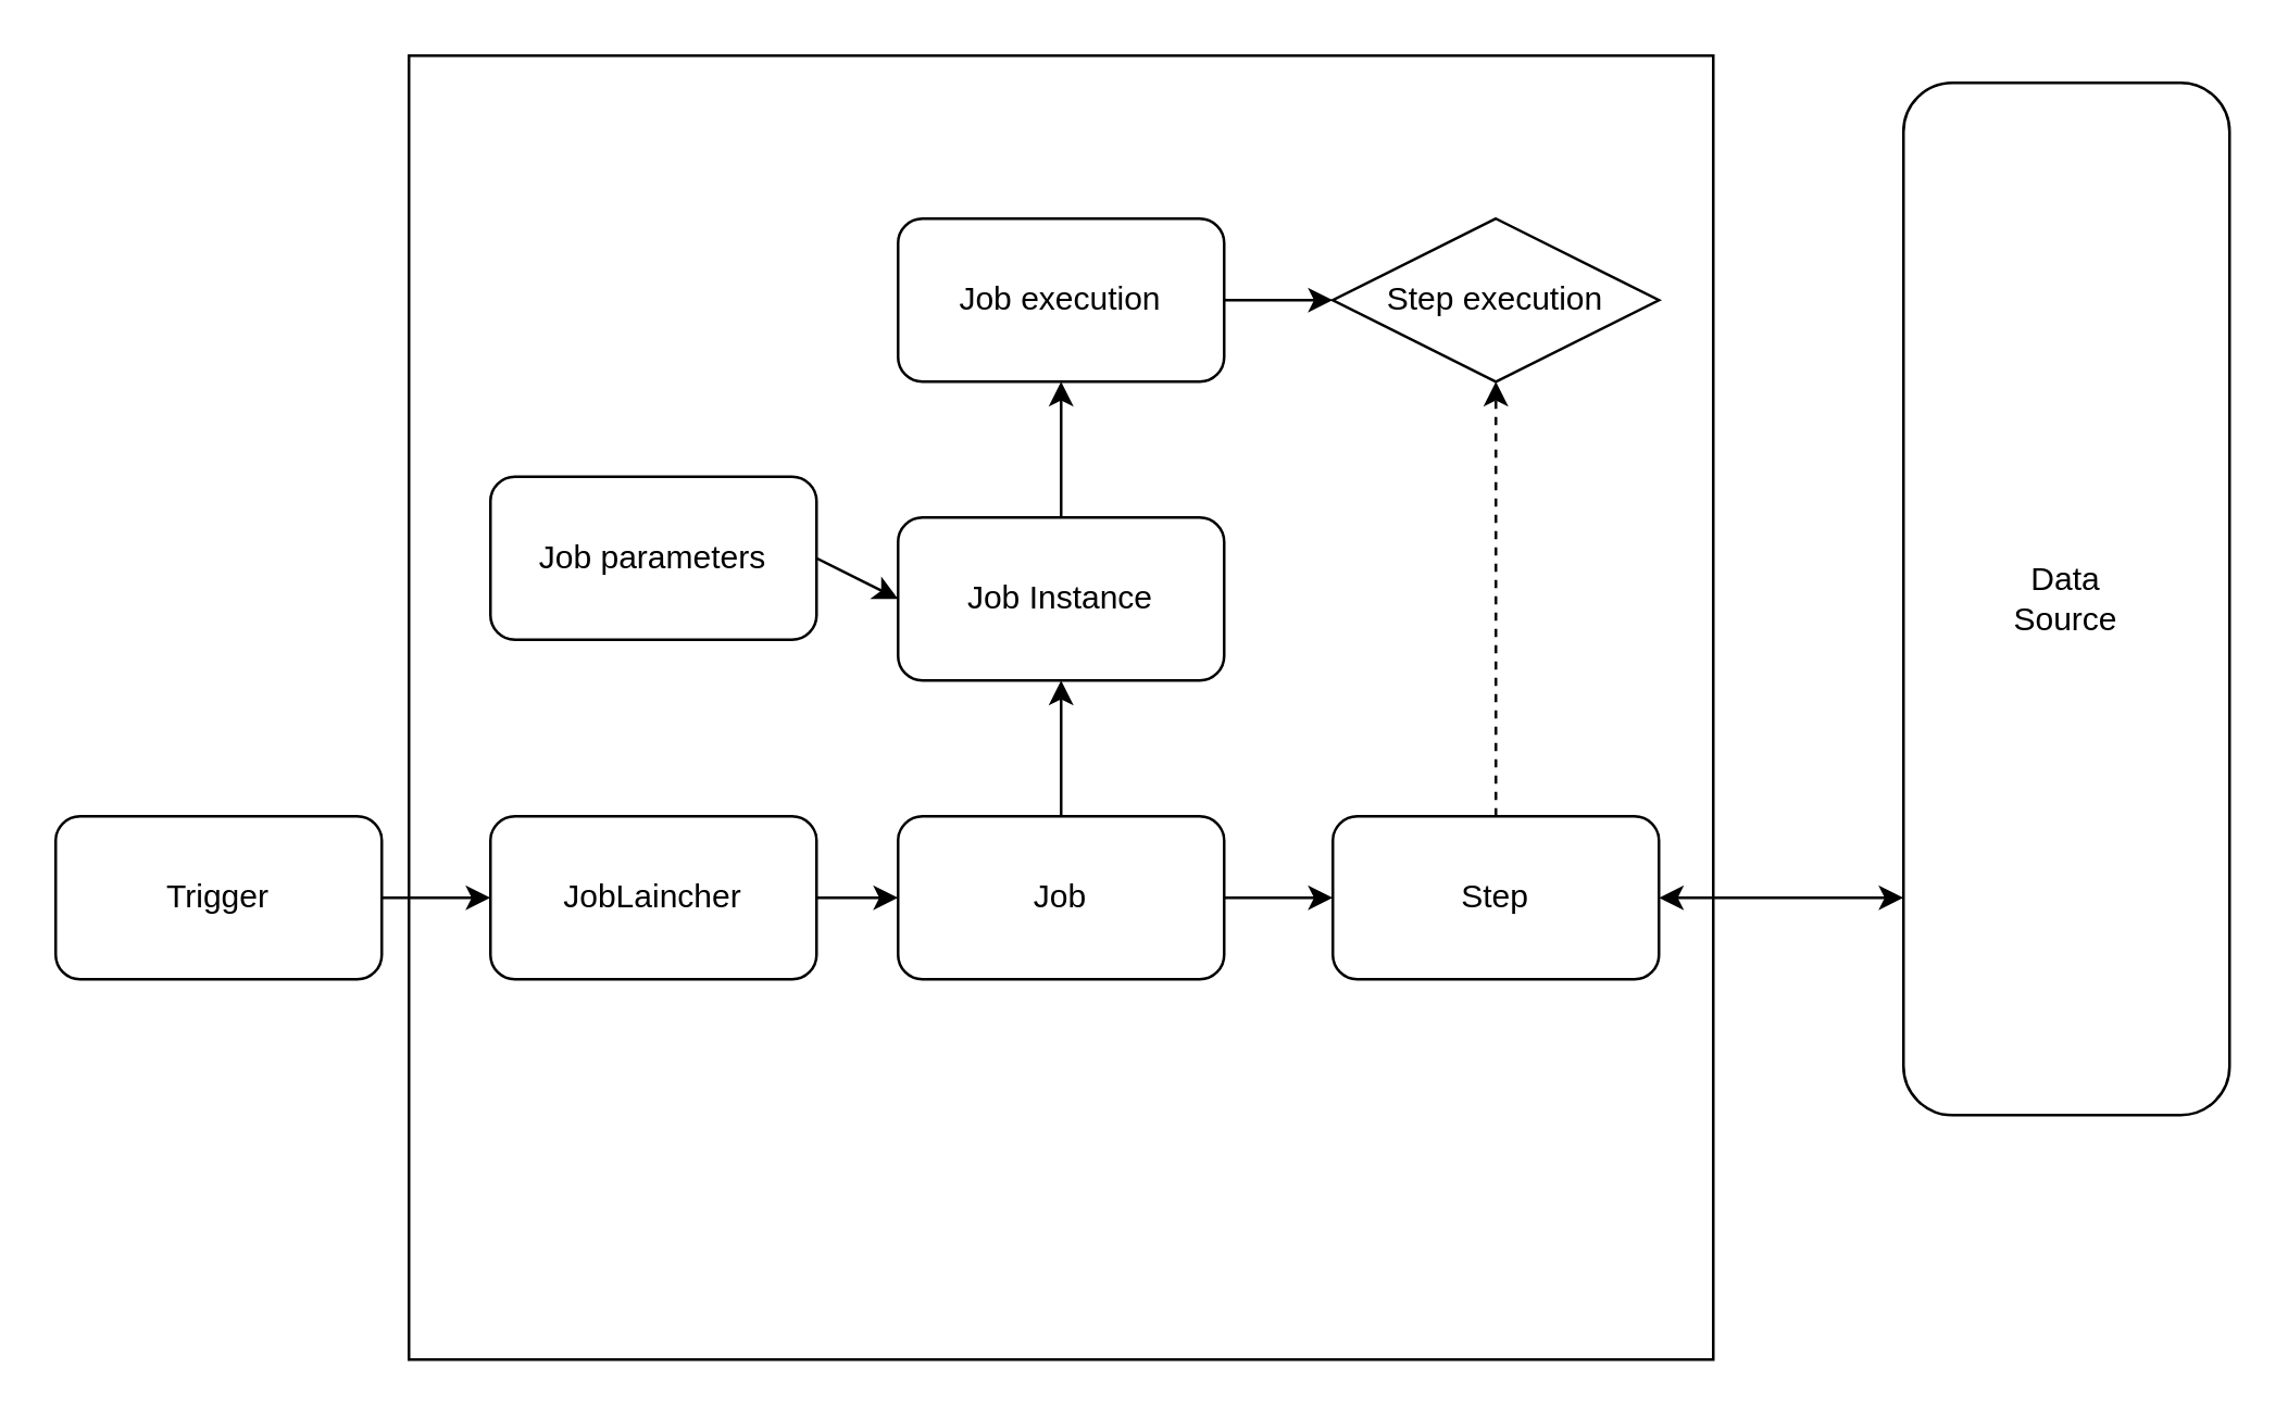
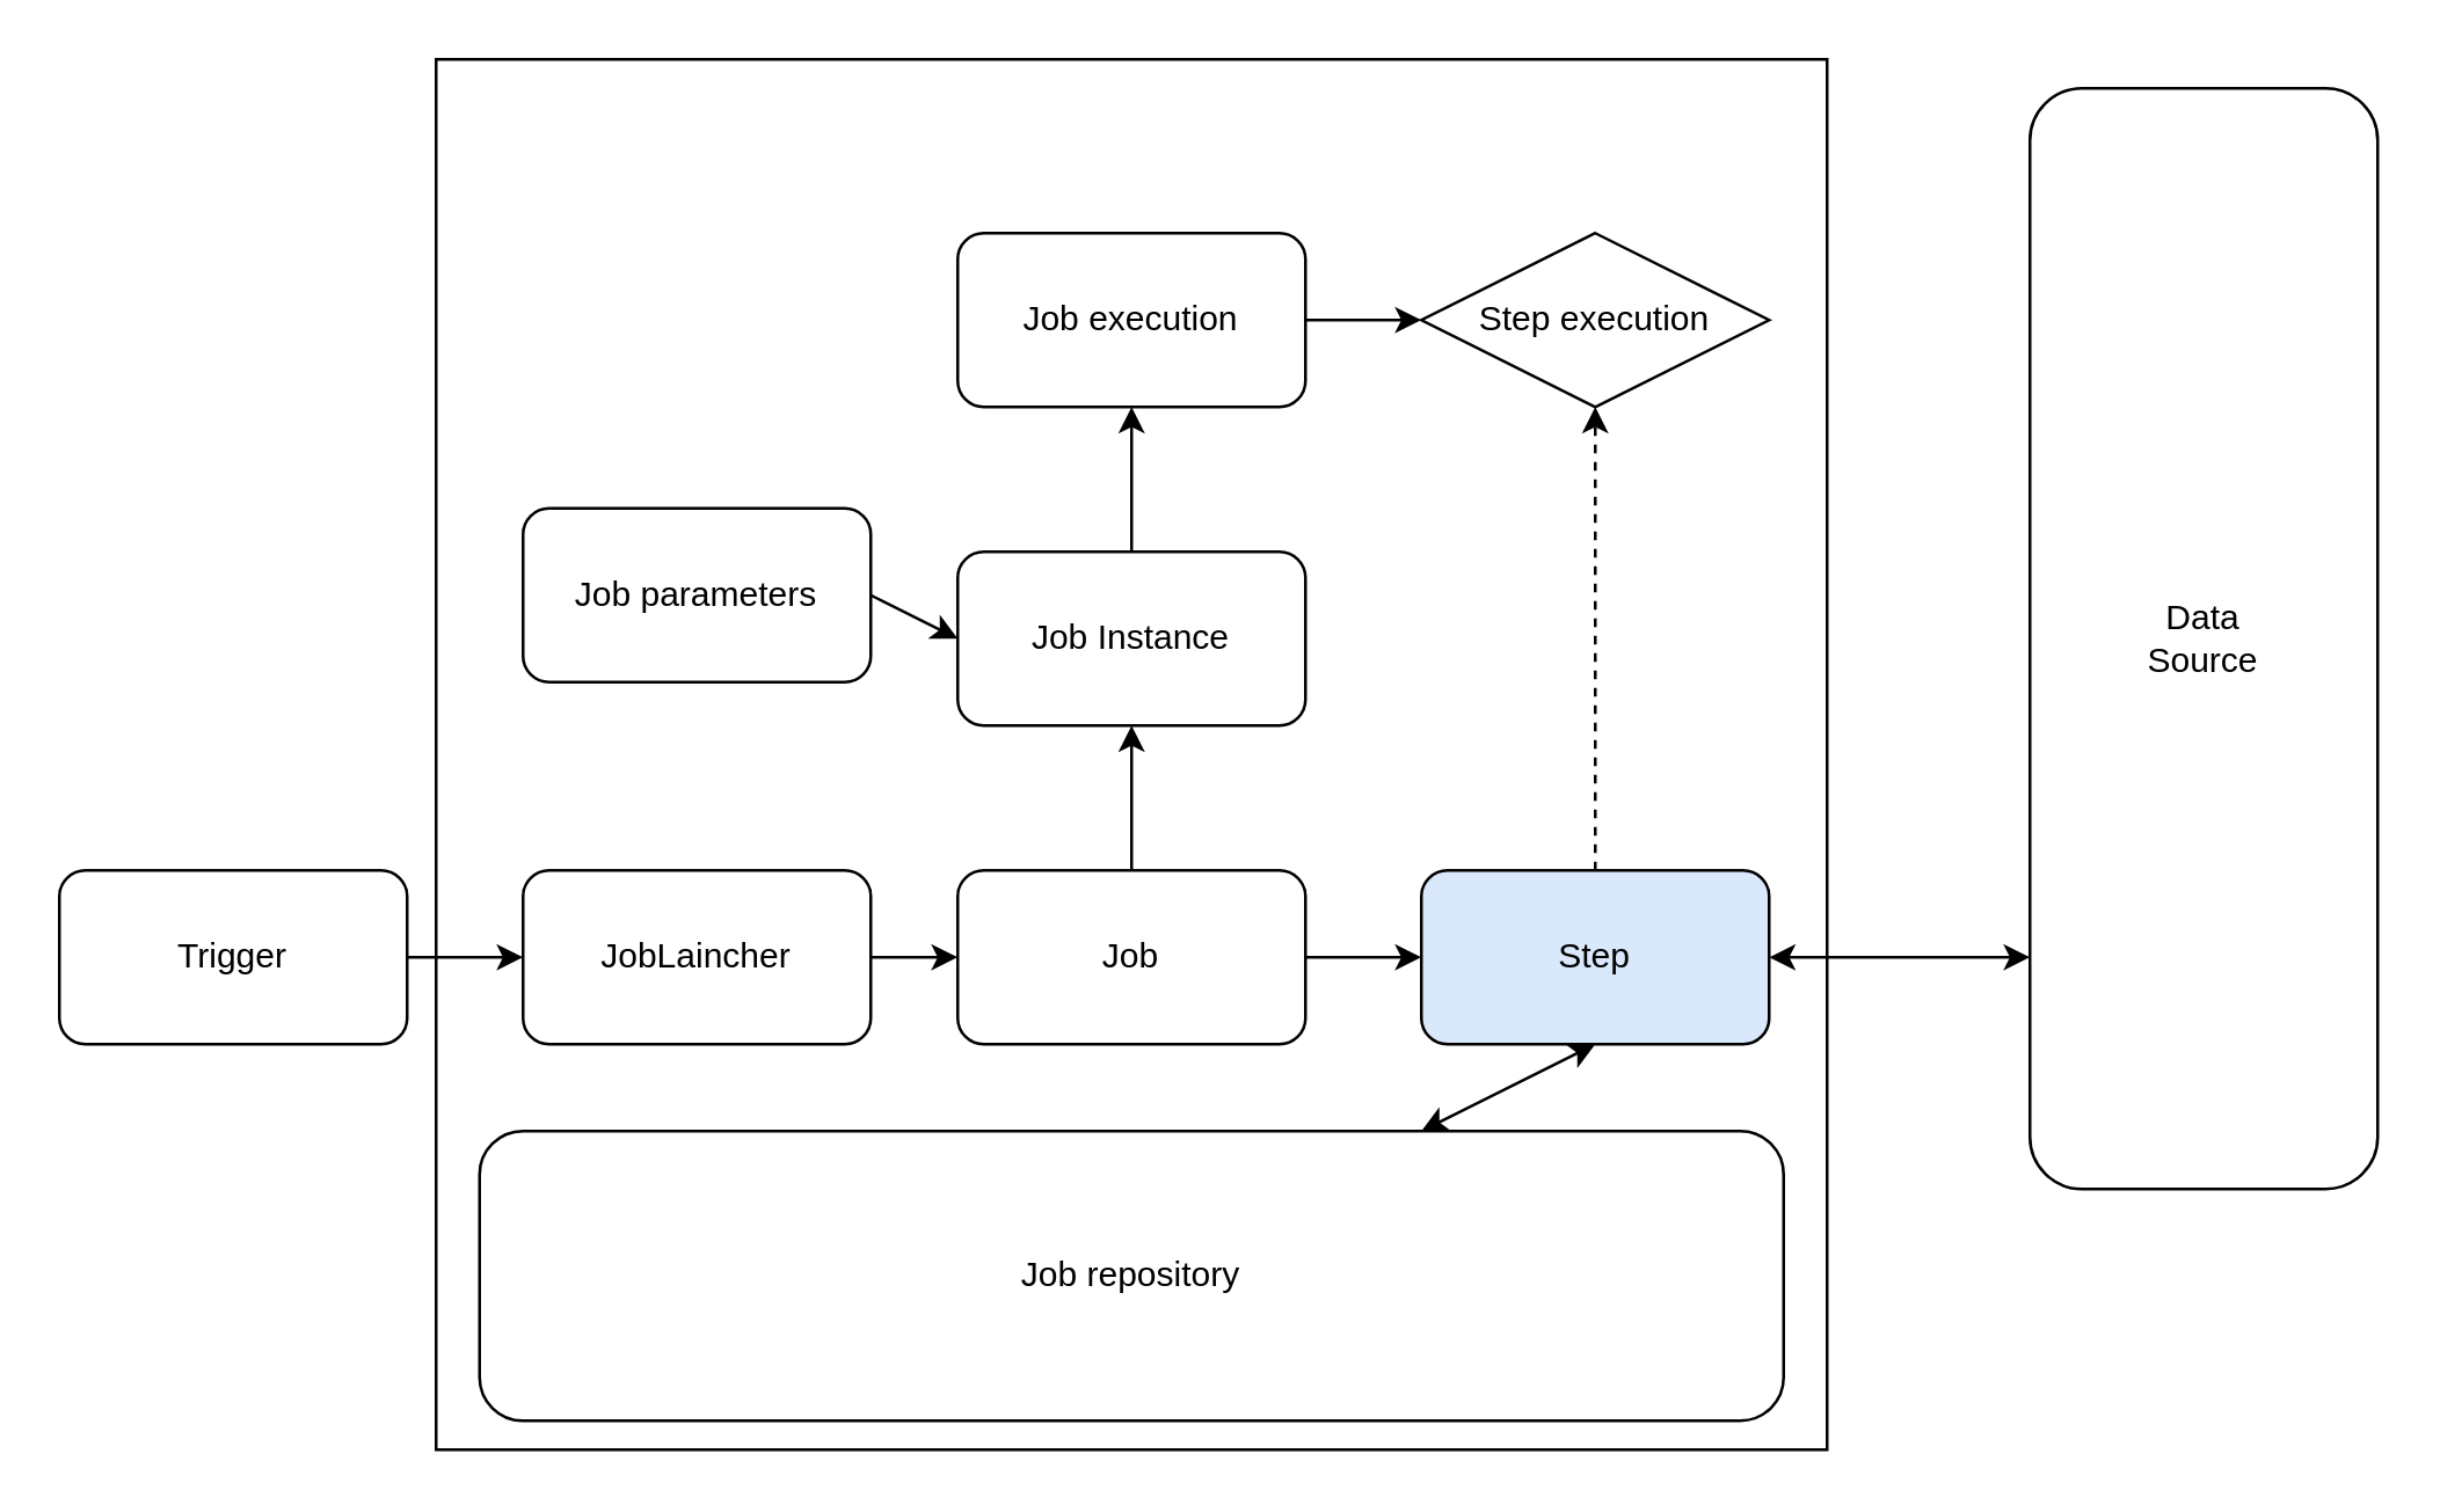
  <mxCell id="0" />
  <mxCell id="1" parent="0" />
  <mxCell id="2" value="" style="whiteSpace=wrap;html=1;aspect=fixed;" vertex="1" parent="1"><mxGeometry x="150" y="20" width="480" height="480" as="geometry" /></mxCell>
  <mxCell id="3" value="Data&lt;br&gt;Source" style="rounded=1;whiteSpace=wrap;html=1;" vertex="1" parent="1"><mxGeometry x="700" y="30" width="120" height="380" as="geometry" /></mxCell>
+ <mxCell id="4" value="Job repository" style="rounded=1;whiteSpace=wrap;html=1;" vertex="1" parent="1"><mxGeometry x="165" y="390" width="450" height="100" as="geometry" /></mxCell>
  <mxCell id="5" value="Trigger" style="rounded=1;whiteSpace=wrap;html=1;" vertex="1" parent="1"><mxGeometry x="20" y="300" width="120" height="60" as="geometry" /></mxCell>
  <mxCell id="6" value="JobLaincher" style="rounded=1;whiteSpace=wrap;html=1;" vertex="1" parent="1"><mxGeometry x="180" y="300" width="120" height="60" as="geometry" /></mxCell>
  <mxCell id="7" value="Job" style="rounded=1;whiteSpace=wrap;html=1;" vertex="1" parent="1"><mxGeometry x="330" y="300" width="120" height="60" as="geometry" /></mxCell>
- <mxCell id="8" value="Step" style="rounded=1;whiteSpace=wrap;html=1;" vertex="1" parent="1"><mxGeometry x="490" y="300" width="120" height="60" as="geometry" /></mxCell>
+ <mxCell id="8" value="Step" style="rounded=1;whiteSpace=wrap;html=1;fillColor=#dae8fc;" vertex="1" parent="1"><mxGeometry x="490" y="300" width="120" height="60" as="geometry" /></mxCell>
  <mxCell id="9" value="Job Instance&lt;span style=&quot;caret-color: rgba(0, 0, 0, 0); color: rgba(0, 0, 0, 0); font-family: monospace; font-size: 0px; text-align: start;&quot;&gt;%3CmxGraphModel%3E%3Croot%3E%3CmxCell%20id%3D%220%22%2F%3E%3CmxCell%20id%3D%221%22%20parent%3D%220%22%2F%3E%3CmxCell%20id%3D%222%22%20value%3D%22Job%22%20style%3D%22rounded%3D1%3BwhiteSpace%3Dwrap%3Bhtml%3D1%3B%22%20vertex%3D%221%22%20parent%3D%221%22%3E%3CmxGeometry%20x%3D%22280%22%20y%3D%22760%22%20width%3D%22120%22%20height%3D%2260%22%20as%3D%22geometry%22%2F%3E%3C%2FmxCell%3E%3C%2Froot%3E%3C%2FmxGraphModel%3E&lt;/span&gt;" style="rounded=1;whiteSpace=wrap;html=1;" vertex="1" parent="1"><mxGeometry x="330" y="190" width="120" height="60" as="geometry" /></mxCell>
  <mxCell id="10" value="Job parameters" style="rounded=1;whiteSpace=wrap;html=1;" vertex="1" parent="1"><mxGeometry x="180" y="175" width="120" height="60" as="geometry" /></mxCell>
  <mxCell id="11" value="Job execution" style="rounded=1;whiteSpace=wrap;html=1;" vertex="1" parent="1"><mxGeometry x="330" y="80" width="120" height="60" as="geometry" /></mxCell>
  <mxCell id="12" value="Step execution" style="rhombus;whiteSpace=wrap;html=1;" vertex="1" parent="1"><mxGeometry x="490" y="80" width="120" height="60" as="geometry" /></mxCell>
  <mxCell id="13" value="" style="endArrow=classic;html=1;rounded=0;" edge="1" parent="1" source="5"><mxGeometry width="50" height="50" relative="1" as="geometry"><mxPoint x="440" y="380" as="sourcePoint" /><mxPoint x="180" y="330" as="targetPoint" /></mxGeometry></mxCell>
  <mxCell id="14" value="" style="endArrow=classic;html=1;rounded=0;" edge="1" parent="1" source="6"><mxGeometry width="50" height="50" relative="1" as="geometry"><mxPoint x="440" y="380" as="sourcePoint" /><mxPoint x="330" y="330" as="targetPoint" /></mxGeometry></mxCell>
  <mxCell id="15" value="" style="endArrow=classic;html=1;rounded=0;exitX=1;exitY=0.5;exitDx=0;exitDy=0;" edge="1" parent="1" source="7"><mxGeometry width="50" height="50" relative="1" as="geometry"><mxPoint x="440" y="380" as="sourcePoint" /><mxPoint x="490" y="330" as="targetPoint" /></mxGeometry></mxCell>
  <mxCell id="16" value="" style="endArrow=classic;html=1;rounded=0;" edge="1" parent="1" source="7" target="9"><mxGeometry width="50" height="50" relative="1" as="geometry"><mxPoint x="440" y="380" as="sourcePoint" /><mxPoint x="490" y="330" as="targetPoint" /></mxGeometry></mxCell>
  <mxCell id="17" value="" style="endArrow=classic;html=1;rounded=0;exitX=1;exitY=0.5;exitDx=0;exitDy=0;entryX=0;entryY=0.5;entryDx=0;entryDy=0;" edge="1" parent="1" source="10" target="9"><mxGeometry width="50" height="50" relative="1" as="geometry"><mxPoint x="440" y="380" as="sourcePoint" /><mxPoint x="490" y="330" as="targetPoint" /></mxGeometry></mxCell>
  <mxCell id="18" value="" style="endArrow=classic;html=1;rounded=0;exitX=0.5;exitY=0;exitDx=0;exitDy=0;" edge="1" parent="1" source="9" target="11"><mxGeometry width="50" height="50" relative="1" as="geometry"><mxPoint x="440" y="380" as="sourcePoint" /><mxPoint x="490" y="330" as="targetPoint" /></mxGeometry></mxCell>
  <mxCell id="19" value="" style="endArrow=classic;html=1;rounded=0;entryX=0.5;entryY=1;entryDx=0;entryDy=0;dashed=1;" edge="1" parent="1" source="8" target="12"><mxGeometry width="50" height="50" relative="1" as="geometry"><mxPoint x="440" y="380" as="sourcePoint" /><mxPoint x="490" y="330" as="targetPoint" /></mxGeometry></mxCell>
  <mxCell id="20" value="" style="endArrow=classic;html=1;rounded=0;entryX=0;entryY=0.5;entryDx=0;entryDy=0;" edge="1" parent="1" source="11" target="12"><mxGeometry width="50" height="50" relative="1" as="geometry"><mxPoint x="440" y="380" as="sourcePoint" /><mxPoint x="490" y="330" as="targetPoint" /></mxGeometry></mxCell>
  <mxCell id="21" value="" style="endArrow=classic;startArrow=classic;html=1;rounded=0;" edge="1" parent="1" source="8"><mxGeometry width="50" height="50" relative="1" as="geometry"><mxPoint x="440" y="380" as="sourcePoint" /><mxPoint x="700" y="330" as="targetPoint" /></mxGeometry></mxCell>
+ <mxCell id="22" value="" style="endArrow=classic;startArrow=classic;html=1;rounded=0;entryX=0.5;entryY=1;entryDx=0;entryDy=0;" edge="1" parent="1" source="4" target="8"><mxGeometry width="50" height="50" relative="1" as="geometry"><mxPoint x="440" y="320" as="sourcePoint" /><mxPoint x="490" y="270" as="targetPoint" /></mxGeometry></mxCell>
